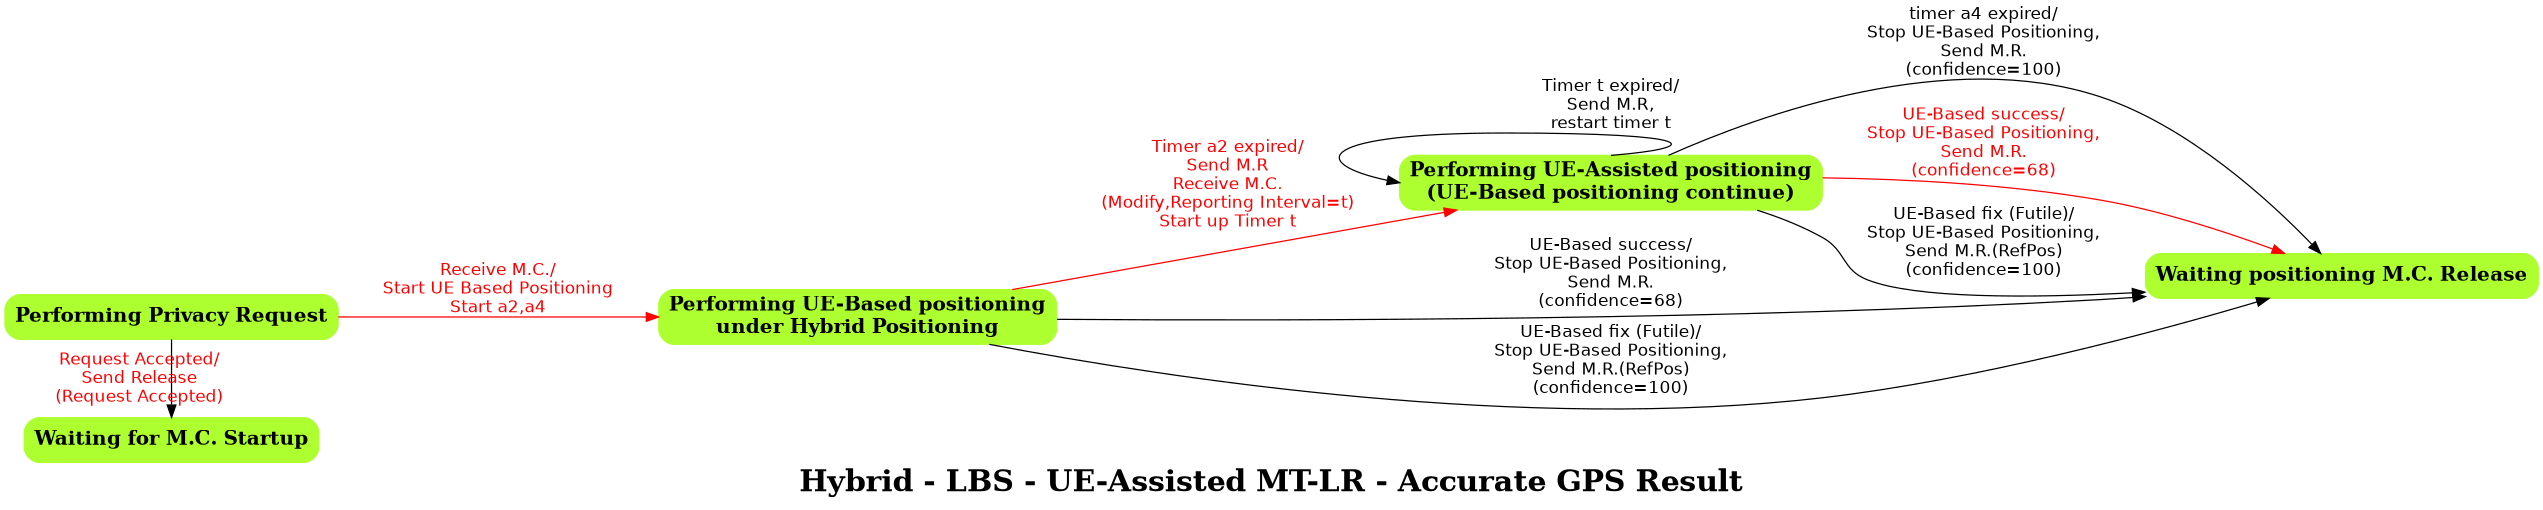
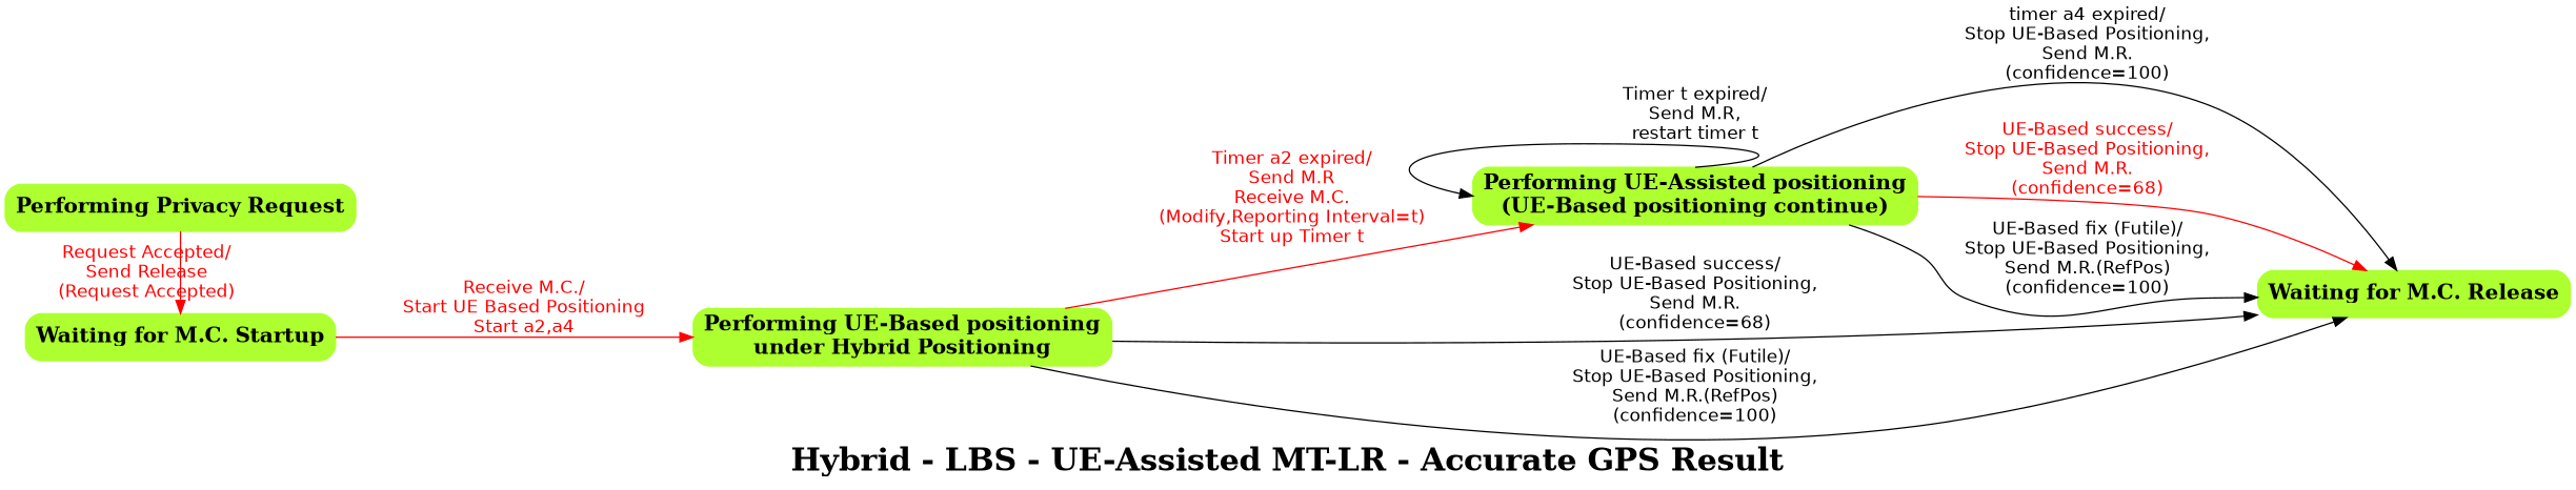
  digraph {
    fontname="Times-Bold"
    fontsize=24
    label="Hybrid - LBS - UE-Assisted MT-LR - Accurate GPS Result"
    rankdir=LR
    ranksep=1.0
    node [color=greenyellow fontname="Times-Bold" fontsize=16 shape=box style="rounded,filled"]
    edge [fontname=Helvetica fontsize=14]
    n1 [label="Performing Privacy Request"]
    n2 [label="Waiting for M.C. Startup"]
    n3 [label="Performing UE-Based positioning\nunder Hybrid Positioning"]
    n4 [label="Performing UE-Assisted positioning\n(UE-Based positioning continue)"]
-   n5 [label="Waiting positioning M.C. Release"]
+   n5 [label="Waiting for M.C. Release"]
    subgraph sub_1 {
      rank=same
      n1
      n2
    }
-   n1 -> n2 [color=black fontcolor=red label="Request Accepted/\nSend Release\n(Request Accepted)"]
-   n1 -> n3 [color=red fontcolor=red label="Receive M.C./\nStart UE Based Positioning\nStart a2,a4"]
+   n1 -> n2 [color=red fontcolor=red label="Request Accepted/\nSend Release\n(Request Accepted)"]
+   n2 -> n3 [color=red fontcolor=red label="Receive M.C./\nStart UE Based Positioning\nStart a2,a4"]
    n3 -> n4 [color=red fontcolor=red label="Timer a2 expired/\nSend M.R\nReceive M.C.\n(Modify,Reporting Interval=t)\nStart up Timer t"]
    n3 -> n5 [label="UE-Based success/\nStop UE-Based Positioning,\nSend M.R.\n(confidence=68)"]
    n3 -> n5 [label="UE-Based fix (Futile)/\nStop UE-Based Positioning,\nSend M.R.(RefPos)\n(confidence=100)"]
    n4 -> n4 [headport=w label="Timer t expired/\nSend M.R,\nrestart timer t" tailport=n]
    n4 -> n5 [label="timer a4 expired/\nStop UE-Based Positioning,\nSend M.R.\n(confidence=100)"]
    n4 -> n5 [color=red fontcolor=red label="UE-Based success/\nStop UE-Based Positioning,\nSend M.R.\n(confidence=68)"]
    n4 -> n5 [label="UE-Based fix (Futile)/\nStop UE-Based Positioning,\nSend M.R.(RefPos)\n(confidence=100)"]
  }
